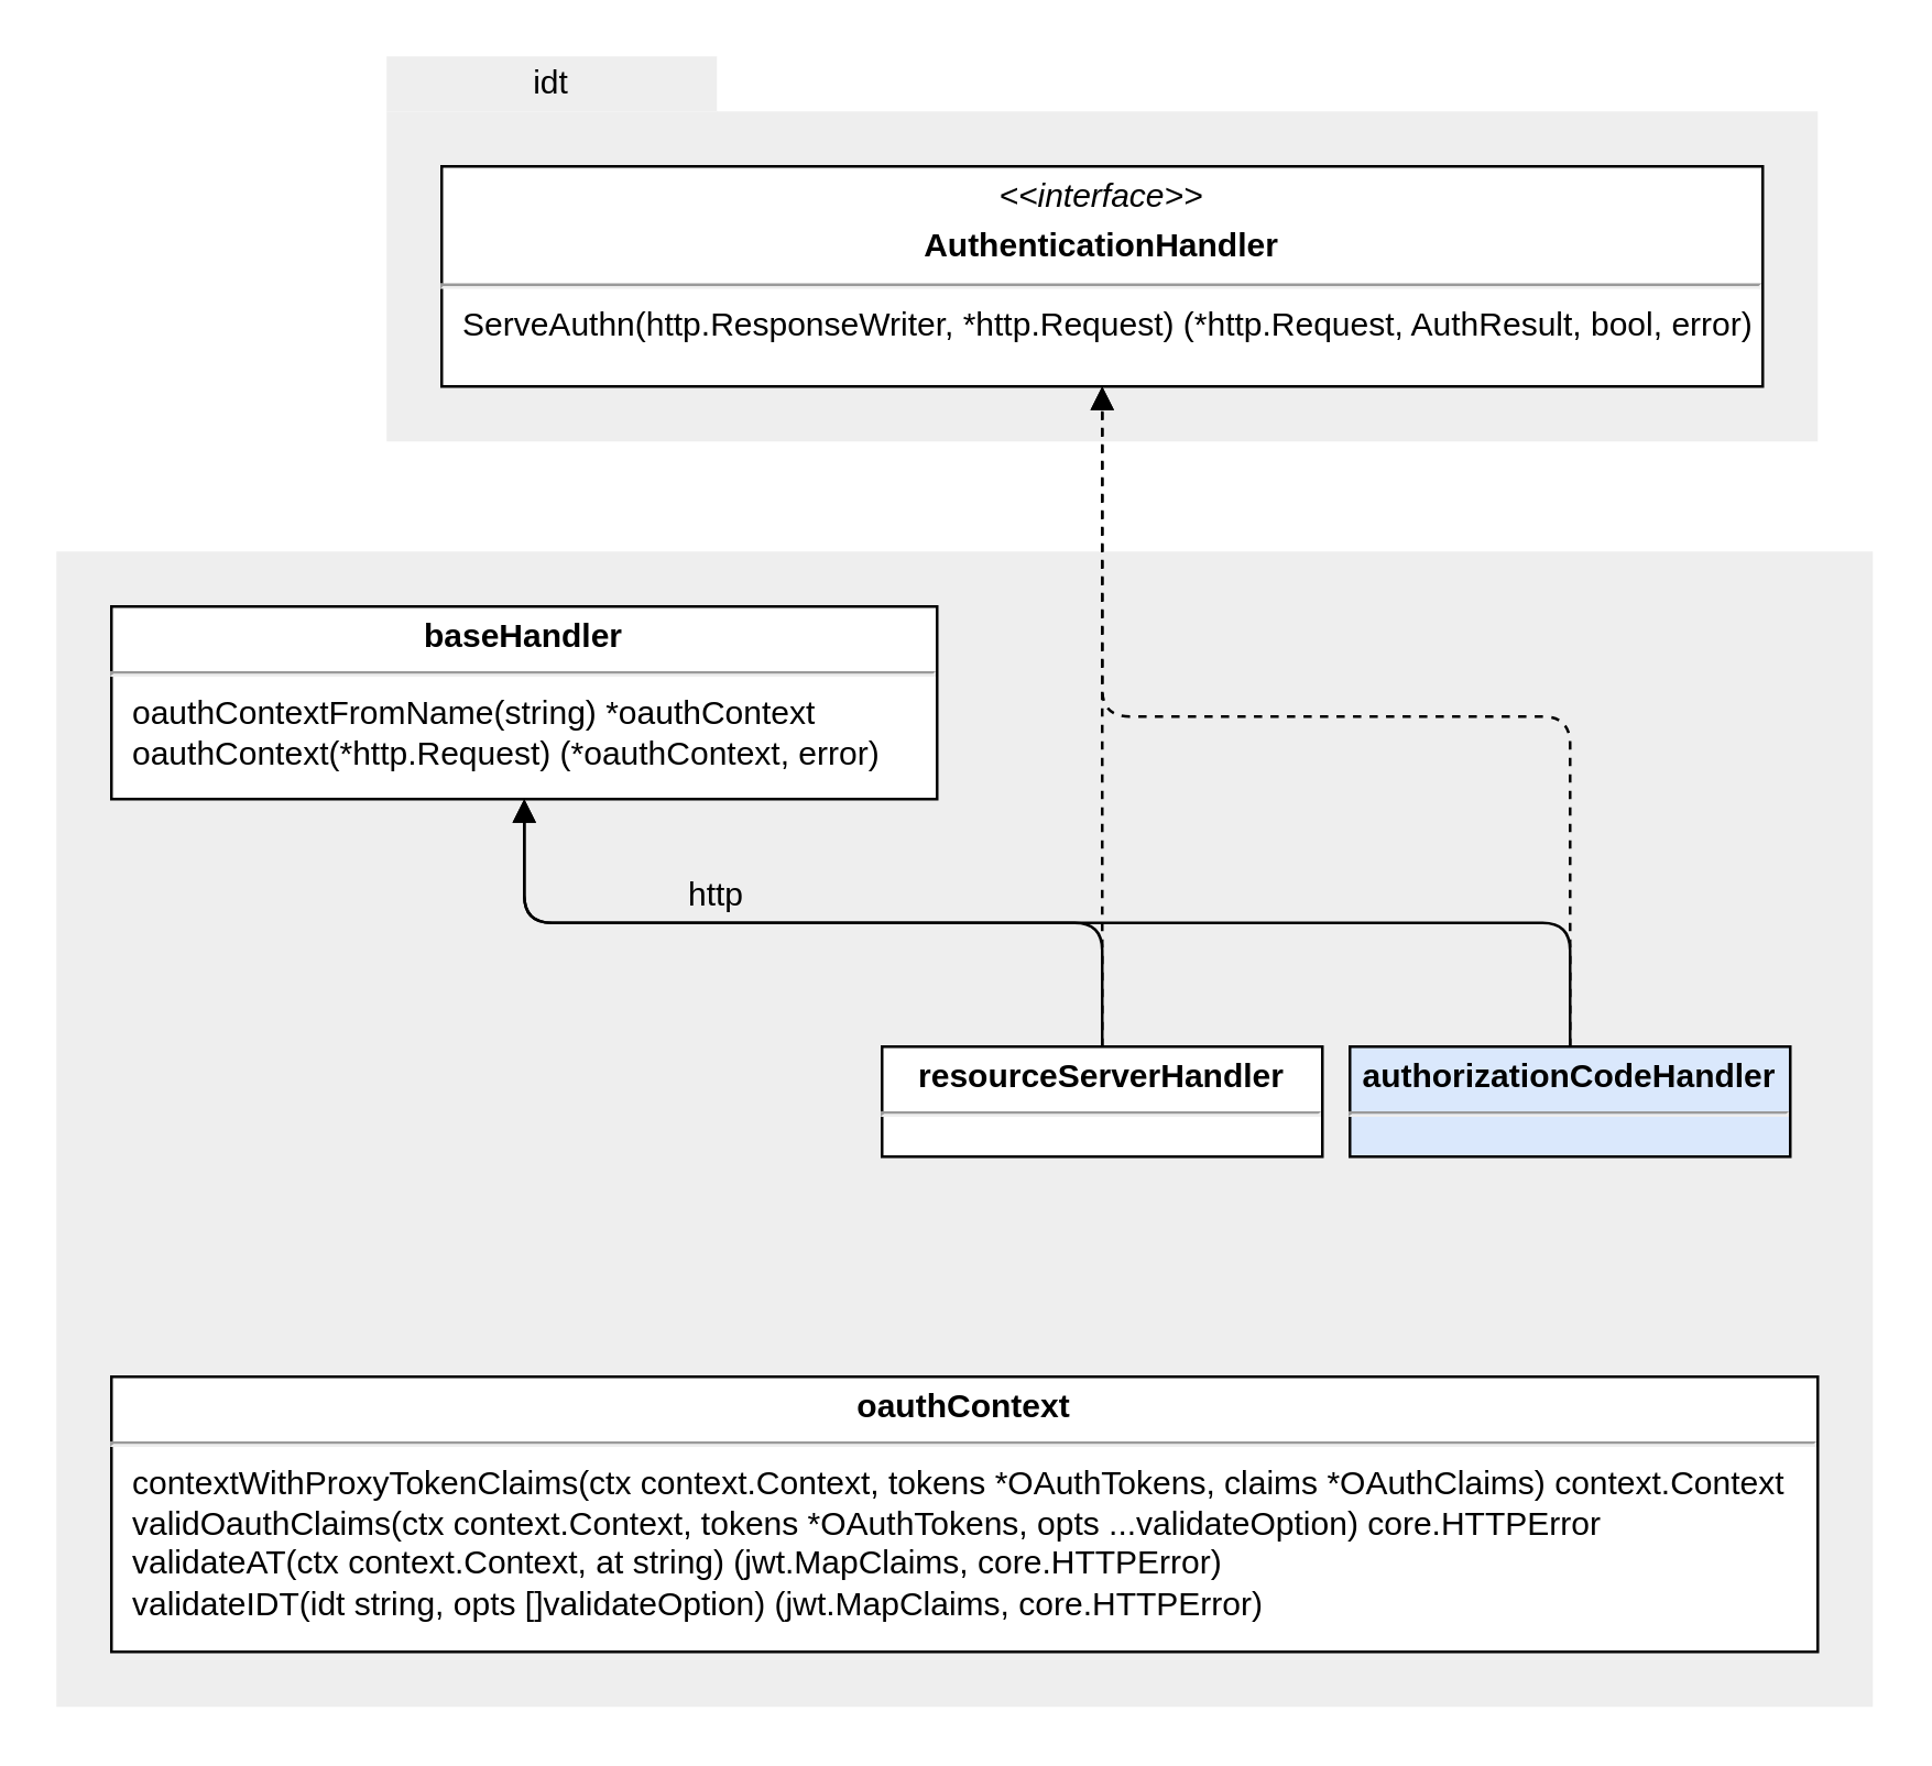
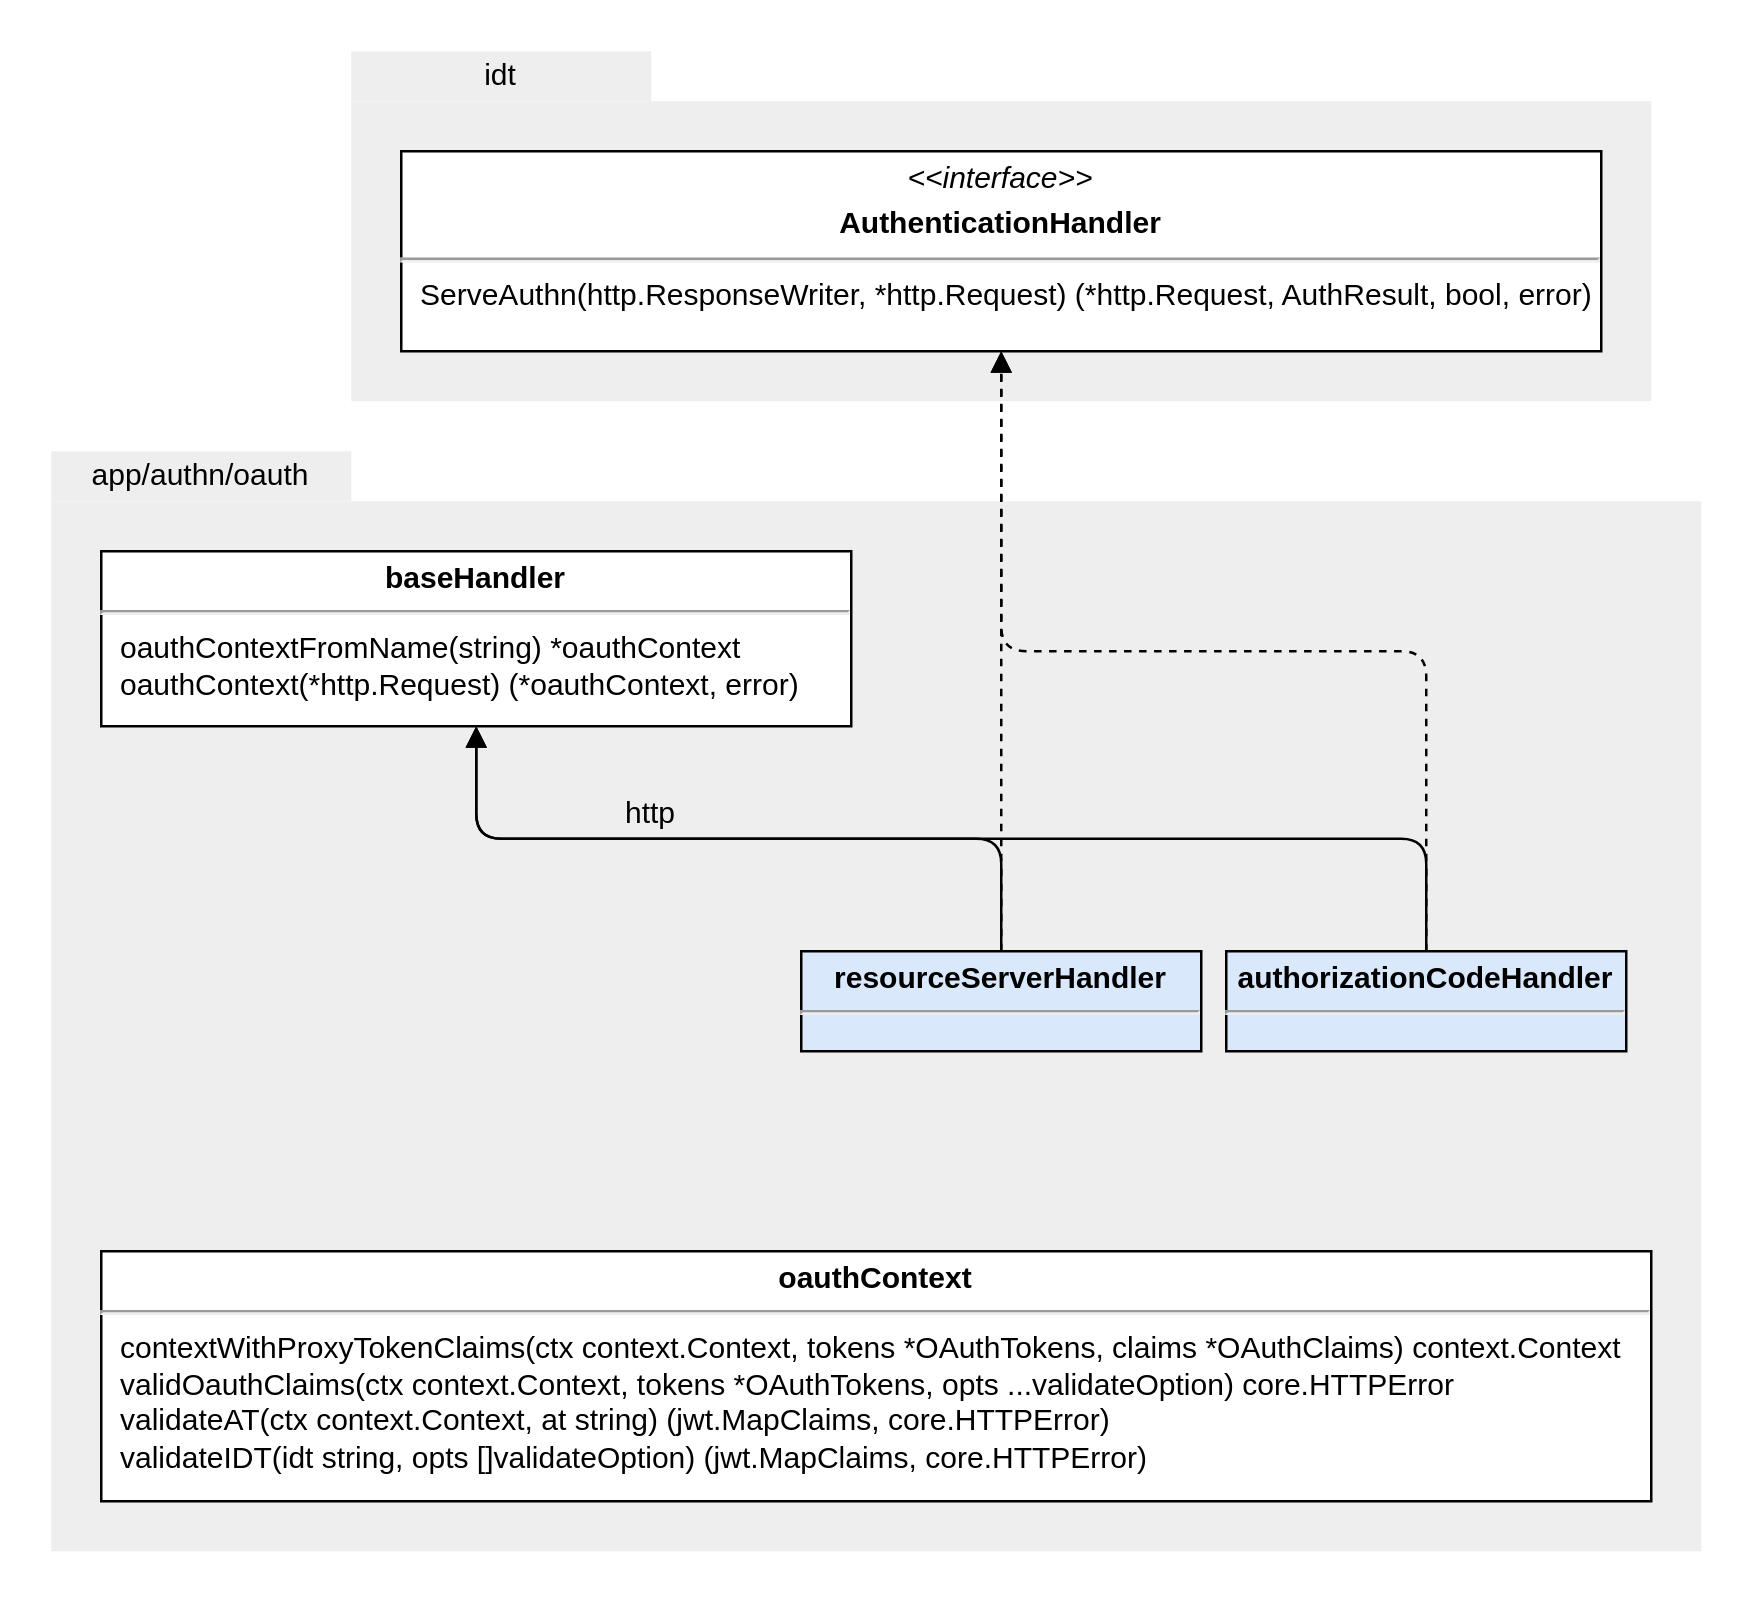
  <mxCell id="0" />
  <mxCell id="1" parent="0" />
  <mxCell id="2" value="" style="rounded=0;whiteSpace=wrap;html=1;fillColor=#eeeeee;fillStyle=auto;strokeColor=none;" vertex="1" parent="1"><mxGeometry x="20" y="200" width="660" height="420" as="geometry" /></mxCell>
  <mxCell id="3" value="" style="rounded=0;whiteSpace=wrap;html=1;fillColor=#eeeeee;fillStyle=auto;strokeColor=none;" vertex="1" parent="1"><mxGeometry x="140" y="40" width="520" height="120" as="geometry" /></mxCell>
  <mxCell id="4" value="&lt;p style=&quot;margin: 4px 0px 0px; text-align: center;&quot;&gt;&lt;b style=&quot;background-color: initial;&quot;&gt;baseHandler&lt;/b&gt;&lt;br&gt;&lt;/p&gt;&lt;hr&gt;&lt;p style=&quot;border-color: var(--border-color); margin: 0px 0px 0px 8px;&quot;&gt;oauthContextFromName(string) *oauthContext&lt;/p&gt;&lt;p style=&quot;border-color: var(--border-color); margin: 0px 0px 0px 8px;&quot;&gt;oauthContext(*http.Request) (*oauthContext, error)&lt;/p&gt;" style="verticalAlign=top;align=left;overflow=fill;fontSize=12;fontFamily=Helvetica;html=1;" vertex="1" parent="1"><mxGeometry x="40" y="220" width="300" height="70" as="geometry" /></mxCell>
  <mxCell id="5" style="edgeStyle=orthogonalEdgeStyle;html=1;dashed=1;endArrow=block;endFill=1;exitX=0.5;exitY=0;exitDx=0;exitDy=0;" edge="1" parent="1" source="9" target="10"><mxGeometry relative="1" as="geometry"><mxPoint x="580" y="530" as="sourcePoint" /><mxPoint x="700" y="590" as="targetPoint" /></mxGeometry></mxCell>
  <mxCell id="6" value="idt" style="rounded=0;whiteSpace=wrap;html=1;fillColor=#eeeeee;fillStyle=auto;strokeColor=none;" vertex="1" parent="1"><mxGeometry x="140" y="20" width="120" height="20" as="geometry" /></mxCell>
  <mxCell id="7" value="&lt;p style=&quot;margin: 4px 0px 0px; text-align: center;&quot;&gt;&lt;b style=&quot;background-color: initial;&quot;&gt;oauthContext&lt;/b&gt;&lt;br&gt;&lt;/p&gt;&lt;hr&gt;&lt;p style=&quot;border-color: var(--border-color); margin: 0px 0px 0px 8px;&quot;&gt;contextWithProxyTokenClaims(ctx context.Context, tokens *OAuthTokens, claims *OAuthClaims) context.Context&lt;/p&gt;&lt;p style=&quot;border-color: var(--border-color); margin: 0px 0px 0px 8px;&quot;&gt;validOauthClaims(ctx context.Context, tokens *OAuthTokens, opts ...validateOption) core.HTTPError&lt;/p&gt;&lt;p style=&quot;border-color: var(--border-color); margin: 0px 0px 0px 8px;&quot;&gt;validateAT(ctx context.Context, at string) (jwt.MapClaims, core.HTTPError)&lt;/p&gt;&lt;p style=&quot;border-color: var(--border-color); margin: 0px 0px 0px 8px;&quot;&gt;validateIDT(idt string, opts []validateOption) (jwt.MapClaims, core.HTTPError)&lt;/p&gt;" style="verticalAlign=top;align=left;overflow=fill;fontSize=12;fontFamily=Helvetica;html=1;" vertex="1" parent="1"><mxGeometry x="40" y="500" width="620" height="100" as="geometry" /></mxCell>
  <mxCell id="8" style="edgeStyle=orthogonalEdgeStyle;html=1;exitX=0.5;exitY=0;exitDx=0;exitDy=0;entryX=0.5;entryY=1;entryDx=0;entryDy=0;endArrow=block;endFill=1;" edge="1" parent="1" source="9" target="4"><mxGeometry relative="1" as="geometry" /></mxCell>
- <mxCell id="9" value="&lt;p style=&quot;margin: 4px 0px 0px; text-align: center;&quot;&gt;&lt;b&gt;resourceServerHandler&lt;/b&gt;&lt;/p&gt;&lt;hr&gt;&lt;p style=&quot;border-color: var(--border-color); margin: 0px 0px 0px 8px;&quot;&gt;&lt;br&gt;&lt;/p&gt;" style="verticalAlign=top;align=left;overflow=fill;fontSize=12;fontFamily=Helvetica;html=1;" vertex="1" parent="1"><mxGeometry x="320" y="380" width="160" height="40" as="geometry" /></mxCell>
+ <mxCell id="9" value="&lt;p style=&quot;margin: 4px 0px 0px; text-align: center;&quot;&gt;&lt;b&gt;resourceServerHandler&lt;/b&gt;&lt;/p&gt;&lt;hr&gt;&lt;p style=&quot;border-color: var(--border-color); margin: 0px 0px 0px 8px;&quot;&gt;&lt;br&gt;&lt;/p&gt;" style="verticalAlign=top;align=left;overflow=fill;fontSize=12;fontFamily=Helvetica;html=1;fillColor=#dae8fc;" vertex="1" parent="1"><mxGeometry x="320" y="380" width="160" height="40" as="geometry" /></mxCell>
  <mxCell id="10" value="&lt;p style=&quot;margin: 4px 0px 0px; text-align: center;&quot;&gt;&lt;i&gt;&amp;lt;&amp;lt;interface&amp;gt;&amp;gt;&lt;/i&gt;&lt;/p&gt;&lt;p style=&quot;margin: 4px 0px 0px; text-align: center;&quot;&gt;&lt;b&gt;AuthenticationHandler&lt;/b&gt;&lt;/p&gt;&lt;hr&gt;&lt;p style=&quot;margin:0px;margin-left:8px;&quot;&gt;ServeAuthn(http.ResponseWriter, *http.Request) (*http.Request, AuthResult, bool, error)&lt;br&gt;&lt;/p&gt;" style="verticalAlign=top;align=left;overflow=fill;fontSize=12;fontFamily=Helvetica;html=1;" vertex="1" parent="1"><mxGeometry x="160" y="60" width="480" height="80" as="geometry" /></mxCell>
  <mxCell id="11" style="edgeStyle=orthogonalEdgeStyle;html=1;exitX=0.5;exitY=0;exitDx=0;exitDy=0;entryX=0.5;entryY=1;entryDx=0;entryDy=0;endArrow=block;endFill=1;" edge="1" parent="1" source="12" target="4"><mxGeometry relative="1" as="geometry" /></mxCell>
  <mxCell id="12" value="&lt;p style=&quot;margin: 4px 0px 0px; text-align: center;&quot;&gt;&lt;b&gt;authorizationCodeHandler&lt;/b&gt;&lt;/p&gt;&lt;hr&gt;&lt;p style=&quot;border-color: var(--border-color); margin: 0px 0px 0px 8px;&quot;&gt;&lt;br&gt;&lt;/p&gt;" style="verticalAlign=top;align=left;overflow=fill;fontSize=12;fontFamily=Helvetica;html=1;fillColor=#dae8fc;" vertex="1" parent="1"><mxGeometry x="490" y="380" width="160" height="40" as="geometry" /></mxCell>
  <mxCell id="13" style="edgeStyle=orthogonalEdgeStyle;html=1;dashed=1;endArrow=block;endFill=1;exitX=0.5;exitY=0;exitDx=0;exitDy=0;entryX=0.5;entryY=1;entryDx=0;entryDy=0;" edge="1" parent="1" source="12" target="10"><mxGeometry relative="1" as="geometry"><mxPoint x="450" y="310" as="sourcePoint" /><mxPoint x="411.029" y="150" as="targetPoint" /></mxGeometry></mxCell>
  <mxCell id="14" value="http" style="text;html=1;strokeColor=none;fillColor=none;align=center;verticalAlign=middle;whiteSpace=wrap;rounded=0;" vertex="1" parent="1"><mxGeometry x="240" y="320" width="40" height="10" as="geometry" /></mxCell>
+ <mxCell id="15" value="app/authn/oauth" style="rounded=0;whiteSpace=wrap;html=1;fillColor=#eeeeee;fillStyle=auto;strokeColor=none;" vertex="1" parent="1"><mxGeometry x="20" y="180" width="120" height="20" as="geometry" /></mxCell>
